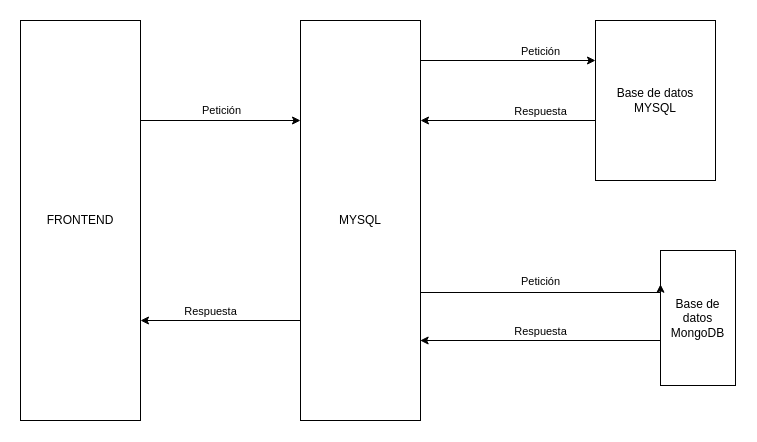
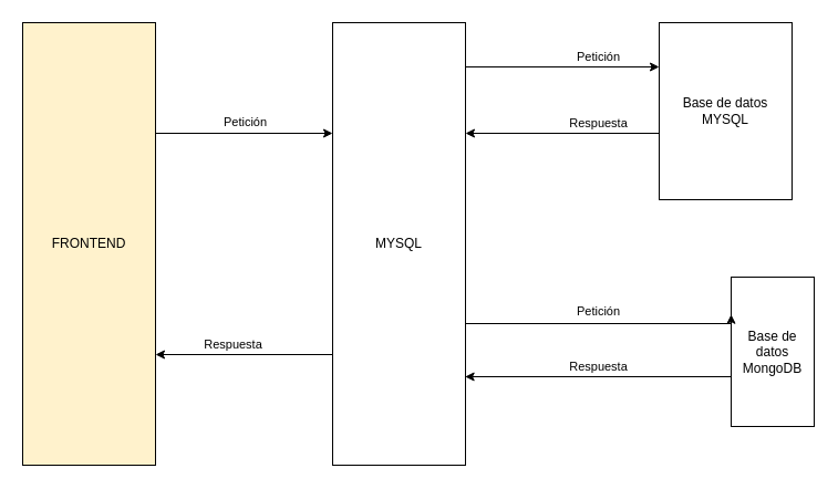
  <mxCell id="0" />
  <mxCell id="1" parent="0" />
  <mxCell id="2" style="edgeStyle=orthogonalEdgeStyle;rounded=0;orthogonalLoop=1;jettySize=auto;html=1;exitX=0;exitY=0.75;exitDx=0;exitDy=0;entryX=1;entryY=0.25;entryDx=0;entryDy=0;" edge="1" parent="1" source="3" target="12"><mxGeometry relative="1" as="geometry"><Array as="points"><mxPoint x="660" y="120" /></Array></mxGeometry></mxCell>
  <mxCell id="3" value="Base de datos MYSQL" style="rounded=0;whiteSpace=wrap;html=1;" vertex="1" parent="1"><mxGeometry x="595" y="20" width="120" height="160" as="geometry" /></mxCell>
  <mxCell id="4" style="edgeStyle=orthogonalEdgeStyle;rounded=0;orthogonalLoop=1;jettySize=auto;html=1;exitX=0;exitY=0.75;exitDx=0;exitDy=0;entryX=0.997;entryY=0.8;entryDx=0;entryDy=0;entryPerimeter=0;" edge="1" parent="1" source="5" target="12"><mxGeometry relative="1" as="geometry"><Array as="points"><mxPoint x="660" y="340" /></Array></mxGeometry></mxCell>
  <mxCell id="5" value="Base de datos MongoDB" style="rounded=0;whiteSpace=wrap;html=1;" vertex="1" parent="1"><mxGeometry x="660" y="250" width="75" height="135" as="geometry" /></mxCell>
  <mxCell id="6" style="edgeStyle=orthogonalEdgeStyle;rounded=0;orthogonalLoop=1;jettySize=auto;html=1;exitX=1;exitY=0.25;exitDx=0;exitDy=0;entryX=0;entryY=0.25;entryDx=0;entryDy=0;" edge="1" parent="1" source="8" target="12"><mxGeometry relative="1" as="geometry" /></mxCell>
  <mxCell id="7" value="Petición" style="edgeLabel;html=1;align=center;verticalAlign=middle;resizable=0;points=[];" vertex="1" connectable="0" parent="6"><mxGeometry x="-0.201" relative="1" as="geometry"><mxPoint x="16" y="-10" as="offset" /></mxGeometry></mxCell>
- <mxCell id="8" value="FRONTEND" style="rounded=0;whiteSpace=wrap;html=1;" vertex="1" parent="1"><mxGeometry x="20" y="20" width="120" height="400" as="geometry" /></mxCell>
+ <mxCell id="8" value="FRONTEND" style="rounded=0;whiteSpace=wrap;html=1;fillColor=#fff2cc;" vertex="1" parent="1"><mxGeometry x="20" y="20" width="120" height="400" as="geometry" /></mxCell>
  <mxCell id="9" style="edgeStyle=orthogonalEdgeStyle;rounded=0;orthogonalLoop=1;jettySize=auto;html=1;exitX=0;exitY=0.75;exitDx=0;exitDy=0;entryX=1;entryY=0.75;entryDx=0;entryDy=0;" edge="1" parent="1" source="12" target="8"><mxGeometry relative="1" as="geometry" /></mxCell>
  <mxCell id="10" style="edgeStyle=orthogonalEdgeStyle;rounded=0;orthogonalLoop=1;jettySize=auto;html=1;exitX=1;exitY=0.25;exitDx=0;exitDy=0;entryX=0;entryY=0.25;entryDx=0;entryDy=0;" edge="1" parent="1" source="12" target="3"><mxGeometry relative="1" as="geometry"><Array as="points"><mxPoint x="420" y="60" /></Array></mxGeometry></mxCell>
  <mxCell id="11" style="edgeStyle=orthogonalEdgeStyle;rounded=0;orthogonalLoop=1;jettySize=auto;html=1;exitX=1;exitY=0.75;exitDx=0;exitDy=0;entryX=0;entryY=0.25;entryDx=0;entryDy=0;" edge="1" parent="1" source="12" target="5"><mxGeometry relative="1" as="geometry"><Array as="points"><mxPoint x="420" y="292" /></Array></mxGeometry></mxCell>
  <mxCell id="12" value="MYSQL" style="rounded=0;whiteSpace=wrap;html=1;" vertex="1" parent="1"><mxGeometry x="300" y="20" width="120" height="400" as="geometry" /></mxCell>
  <mxCell id="13" value="Petición" style="edgeLabel;html=1;align=center;verticalAlign=middle;resizable=0;points=[];" vertex="1" connectable="0" parent="1"><mxGeometry x="539.999" y="280" as="geometry" /></mxCell>
  <mxCell id="14" value="Petición" style="edgeLabel;html=1;align=center;verticalAlign=middle;resizable=0;points=[];" vertex="1" connectable="0" parent="1"><mxGeometry x="539.999" y="50" as="geometry" /></mxCell>
  <mxCell id="15" value="Respuesta" style="edgeLabel;html=1;align=center;verticalAlign=middle;resizable=0;points=[];" vertex="1" connectable="0" parent="1"><mxGeometry x="539.999" y="110" as="geometry" /></mxCell>
  <mxCell id="16" value="Respuesta" style="edgeLabel;html=1;align=center;verticalAlign=middle;resizable=0;points=[];" vertex="1" connectable="0" parent="1"><mxGeometry x="539.999" y="330" as="geometry" /></mxCell>
  <mxCell id="17" value="Respuesta" style="edgeLabel;html=1;align=center;verticalAlign=middle;resizable=0;points=[];" vertex="1" connectable="0" parent="1"><mxGeometry x="209.999" y="310" as="geometry" /></mxCell>
